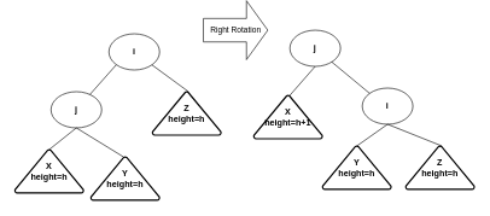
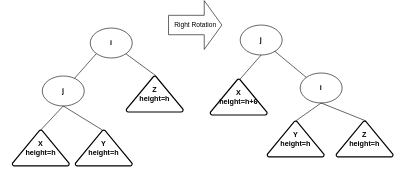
  <mxCell id="0" />
  <mxCell id="1" parent="0" />
  <mxCell id="2" value="&lt;b&gt;i&lt;/b&gt;" style="ellipse;whiteSpace=wrap;html=1;" vertex="1" parent="1"><mxGeometry x="150" y="25" width="70" height="50" as="geometry" /></mxCell>
  <mxCell id="3" value="&lt;b&gt;j&lt;/b&gt;" style="ellipse;whiteSpace=wrap;html=1;" vertex="1" parent="1"><mxGeometry x="70" y="105" width="70" height="50" as="geometry" /></mxCell>
  <mxCell id="4" value="" style="endArrow=none;html=1;rounded=0;entryX=0;entryY=1;entryDx=0;entryDy=0;" edge="1" parent="1" source="3" target="2"><mxGeometry width="50" height="50" relative="1" as="geometry"><mxPoint x="400" y="235" as="sourcePoint" /><mxPoint x="450" y="185" as="targetPoint" /></mxGeometry></mxCell>
  <mxCell id="5" value="" style="endArrow=none;html=1;rounded=0;entryX=0.5;entryY=1;entryDx=0;entryDy=0;exitX=0.5;exitY=0;exitDx=0;exitDy=0;exitPerimeter=0;" edge="1" parent="1" source="14" target="3"><mxGeometry width="50" height="50" relative="1" as="geometry"><mxPoint x="70" y="195" as="sourcePoint" /><mxPoint x="450" y="185" as="targetPoint" /></mxGeometry></mxCell>
  <mxCell id="6" value="" style="endArrow=none;html=1;rounded=0;entryX=0.5;entryY=1;entryDx=0;entryDy=0;exitX=1;exitY=0.5;exitDx=0;exitDy=0;" edge="1" parent="1" target="3"><mxGeometry width="50" height="50" relative="1" as="geometry"><mxPoint x="170" y="195" as="sourcePoint" /><mxPoint x="450" y="185" as="targetPoint" /></mxGeometry></mxCell>
  <mxCell id="7" value="" style="endArrow=none;html=1;rounded=0;exitX=1;exitY=0.5;exitDx=0;exitDy=0;" edge="1" parent="1" target="2"><mxGeometry width="50" height="50" relative="1" as="geometry"><mxPoint x="260" y="105" as="sourcePoint" /><mxPoint x="450" y="185" as="targetPoint" /></mxGeometry></mxCell>
  <mxCell id="8" value="&lt;b&gt;i&lt;/b&gt;" style="ellipse;whiteSpace=wrap;html=1;" vertex="1" parent="1"><mxGeometry x="500" y="100" width="70" height="50" as="geometry" /></mxCell>
  <mxCell id="9" value="&lt;b&gt;j&lt;/b&gt;" style="ellipse;whiteSpace=wrap;html=1;" vertex="1" parent="1"><mxGeometry x="400" y="20" width="70" height="50" as="geometry" /></mxCell>
  <mxCell id="10" value="" style="endArrow=none;html=1;rounded=0;entryX=0;entryY=0;entryDx=0;entryDy=0;" edge="1" parent="1" source="9" target="8"><mxGeometry width="50" height="50" relative="1" as="geometry"><mxPoint x="730" y="150" as="sourcePoint" /><mxPoint x="780" y="100" as="targetPoint" /></mxGeometry></mxCell>
  <mxCell id="11" value="" style="endArrow=none;html=1;rounded=0;entryX=0.5;entryY=1;entryDx=0;entryDy=0;exitX=1;exitY=0.5;exitDx=0;exitDy=0;" edge="1" parent="1" target="9"><mxGeometry width="50" height="50" relative="1" as="geometry"><mxPoint x="400" y="110" as="sourcePoint" /><mxPoint x="780" y="100" as="targetPoint" /></mxGeometry></mxCell>
  <mxCell id="12" value="" style="endArrow=none;html=1;rounded=0;exitX=1;exitY=0.5;exitDx=0;exitDy=0;entryX=0.5;entryY=1;entryDx=0;entryDy=0;" edge="1" parent="1" target="8"><mxGeometry width="50" height="50" relative="1" as="geometry"><mxPoint x="610" y="180" as="sourcePoint" /><mxPoint x="800" y="260" as="targetPoint" /></mxGeometry></mxCell>
  <mxCell id="13" value="" style="endArrow=none;html=1;rounded=0;entryX=0.5;entryY=1;entryDx=0;entryDy=0;exitX=0.5;exitY=0;exitDx=0;exitDy=0;exitPerimeter=0;" edge="1" parent="1" source="18" target="8"><mxGeometry width="50" height="50" relative="1" as="geometry"><mxPoint x="500" y="180" as="sourcePoint" /><mxPoint x="390" y="100" as="targetPoint" /></mxGeometry></mxCell>
- <mxCell id="14" value="&lt;b&gt;X&lt;br&gt;height=h&lt;/b&gt;" style="strokeWidth=2;html=1;shape=mxgraph.flowchart.extract_or_measurement;whiteSpace=wrap;" vertex="1" parent="1"><mxGeometry x="20" y="185" width="95" height="60" as="geometry" /></mxCell>
+ <mxCell id="14" value="&lt;b&gt;X&lt;br&gt;height=h&lt;/b&gt;" style="strokeWidth=2;html=1;shape=mxgraph.flowchart.extract_or_measurement;whiteSpace=wrap;" vertex="1" parent="1"><mxGeometry x="20" y="195" width="95" height="60" as="geometry" /></mxCell>
  <mxCell id="15" value="&lt;b&gt;Y&lt;br&gt;height=h&lt;/b&gt;" style="strokeWidth=2;html=1;shape=mxgraph.flowchart.extract_or_measurement;whiteSpace=wrap;" vertex="1" parent="1"><mxGeometry x="125" y="195" width="95" height="60" as="geometry" /></mxCell>
  <mxCell id="16" value="&lt;b&gt;Z&lt;br&gt;height=h&lt;/b&gt;" style="strokeWidth=2;html=1;shape=mxgraph.flowchart.extract_or_measurement;whiteSpace=wrap;" vertex="1" parent="1"><mxGeometry x="210" y="105" width="95" height="60" as="geometry" /></mxCell>
- <mxCell id="17" value="&lt;b&gt;X&lt;br&gt;height=h+1&lt;/b&gt;" style="strokeWidth=2;html=1;shape=mxgraph.flowchart.extract_or_measurement;whiteSpace=wrap;" vertex="1" parent="1"><mxGeometry x="350" y="110" width="95" height="60" as="geometry" /></mxCell>
+ <mxCell id="17" value="&lt;b&gt;X&lt;br&gt;height=h+6&lt;/b&gt;" style="strokeWidth=2;html=1;shape=mxgraph.flowchart.extract_or_measurement;whiteSpace=wrap;" vertex="1" parent="1"><mxGeometry x="350" y="110" width="95" height="60" as="geometry" /></mxCell>
  <mxCell id="18" value="&lt;b&gt;Y&lt;br&gt;height=h&lt;/b&gt;" style="strokeWidth=2;html=1;shape=mxgraph.flowchart.extract_or_measurement;whiteSpace=wrap;" vertex="1" parent="1"><mxGeometry x="445" y="180" width="95" height="60" as="geometry" /></mxCell>
  <mxCell id="19" value="&lt;b&gt;Z&lt;br&gt;height=h&lt;/b&gt;" style="strokeWidth=2;html=1;shape=mxgraph.flowchart.extract_or_measurement;whiteSpace=wrap;" vertex="1" parent="1"><mxGeometry x="560" y="180" width="95" height="60" as="geometry" /></mxCell>
  <mxCell id="20" value="Right Rotation" style="shape=flexArrow;endArrow=classic;html=1;rounded=0;endWidth=48;endSize=9.476;width=32.381;" edge="1" parent="1"><mxGeometry width="50" height="50" relative="1" as="geometry"><mxPoint x="280" y="20" as="sourcePoint" /><mxPoint x="370" y="20" as="targetPoint" /></mxGeometry></mxCell>
